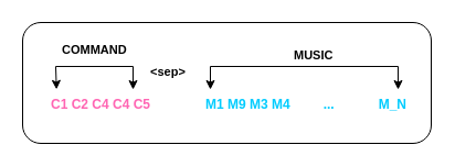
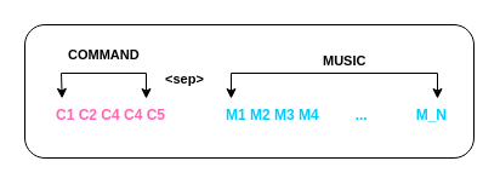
  <mxCell id="0" />
  <mxCell id="1" parent="0" />
  <mxCell id="2" value="" style="rounded=1;whiteSpace=wrap;html=1;" vertex="1" parent="1"><mxGeometry x="20" y="20" width="370" height="110" as="geometry" /></mxCell>
  <mxCell id="3" value="&lt;font color=&quot;#ff66b3&quot;&gt;&lt;b&gt;C1 C2 C4 C4 C5&lt;/b&gt;&lt;/font&gt;" style="text;strokeColor=none;fillColor=none;align=left;verticalAlign=middle;spacingLeft=4;spacingRight=4;overflow=hidden;points=[[0,0.5],[1,0.5]];portConstraint=eastwest;rotatable=0;whiteSpace=wrap;html=1;" vertex="1" parent="1"><mxGeometry x="40" y="80" width="110" height="30" as="geometry" /></mxCell>
  <mxCell id="4" value="" style="endArrow=none;html=1;rounded=0;exitX=0.079;exitY=0.182;exitDx=0;exitDy=0;exitPerimeter=0;" edge="1" parent="1"><mxGeometry width="50" height="50" relative="1" as="geometry"><mxPoint x="50" y="60.02" as="sourcePoint" /><mxPoint x="120" y="60" as="targetPoint" /></mxGeometry></mxCell>
  <mxCell id="5" value="" style="endArrow=classic;html=1;rounded=0;entryX=0.097;entryY=0.028;entryDx=0;entryDy=0;entryPerimeter=0;" edge="1" parent="1" target="3"><mxGeometry width="50" height="50" relative="1" as="geometry"><mxPoint x="50" y="60" as="sourcePoint" /><mxPoint x="150" y="70" as="targetPoint" /></mxGeometry></mxCell>
  <mxCell id="6" value="" style="endArrow=classic;html=1;rounded=0;entryX=0.097;entryY=0.028;entryDx=0;entryDy=0;entryPerimeter=0;" edge="1" parent="1"><mxGeometry width="50" height="50" relative="1" as="geometry"><mxPoint x="120" y="60" as="sourcePoint" /><mxPoint x="120" y="81" as="targetPoint" /></mxGeometry></mxCell>
  <mxCell id="7" value="&lt;font style=&quot;font-size: 11px;&quot;&gt;&lt;b&gt;COMMAND&lt;/b&gt;&lt;/font&gt;" style="text;strokeColor=none;fillColor=none;align=left;verticalAlign=middle;spacingLeft=4;spacingRight=4;overflow=hidden;points=[[0,0.5],[1,0.5]];portConstraint=eastwest;rotatable=0;whiteSpace=wrap;html=1;" vertex="1" parent="1"><mxGeometry x="50" y="30" width="70" height="30" as="geometry" /></mxCell>
- <mxCell id="8" value="&lt;font color=&quot;#00ccff&quot;&gt;&lt;b&gt;M1 M9 M3 M4&amp;nbsp; &amp;nbsp; &amp;nbsp; &amp;nbsp; &amp;nbsp;...&amp;nbsp; &amp;nbsp; &amp;nbsp; &amp;nbsp; &amp;nbsp; &amp;nbsp; M_N&lt;/b&gt;&lt;/font&gt;" style="text;strokeColor=none;fillColor=none;align=left;verticalAlign=middle;spacingLeft=4;spacingRight=4;overflow=hidden;points=[[0,0.5],[1,0.5]];portConstraint=eastwest;rotatable=0;whiteSpace=wrap;html=1;" vertex="1" parent="1"><mxGeometry x="180" y="85" width="210" height="20" as="geometry" /></mxCell>
+ <mxCell id="8" value="&lt;font color=&quot;#00ccff&quot;&gt;&lt;b&gt;M1 M2 M3 M4&amp;nbsp; &amp;nbsp; &amp;nbsp; &amp;nbsp; &amp;nbsp;...&amp;nbsp; &amp;nbsp; &amp;nbsp; &amp;nbsp; &amp;nbsp; &amp;nbsp; M_N&lt;/b&gt;&lt;/font&gt;" style="text;strokeColor=none;fillColor=none;align=left;verticalAlign=middle;spacingLeft=4;spacingRight=4;overflow=hidden;points=[[0,0.5],[1,0.5]];portConstraint=eastwest;rotatable=0;whiteSpace=wrap;html=1;" vertex="1" parent="1"><mxGeometry x="180" y="85" width="210" height="20" as="geometry" /></mxCell>
  <mxCell id="9" value="&lt;font style=&quot;font-size: 11px;&quot;&gt;&lt;b&gt;&amp;lt;sep&amp;gt;&lt;/b&gt;&lt;/font&gt;" style="text;strokeColor=none;fillColor=none;align=left;verticalAlign=middle;spacingLeft=4;spacingRight=4;overflow=hidden;points=[[0,0.5],[1,0.5]];portConstraint=eastwest;rotatable=0;whiteSpace=wrap;html=1;" vertex="1" parent="1"><mxGeometry x="130" y="50" width="70" height="30" as="geometry" /></mxCell>
  <mxCell id="10" value="" style="endArrow=classic;html=1;rounded=0;entryX=0.097;entryY=0.028;entryDx=0;entryDy=0;entryPerimeter=0;" edge="1" parent="1"><mxGeometry width="50" height="50" relative="1" as="geometry"><mxPoint x="190" y="60" as="sourcePoint" /><mxPoint x="190" y="81" as="targetPoint" /></mxGeometry></mxCell>
  <mxCell id="11" value="" style="endArrow=classic;html=1;rounded=0;entryX=0.097;entryY=0.028;entryDx=0;entryDy=0;entryPerimeter=0;" edge="1" parent="1"><mxGeometry width="50" height="50" relative="1" as="geometry"><mxPoint x="360" y="60" as="sourcePoint" /><mxPoint x="360" y="81" as="targetPoint" /></mxGeometry></mxCell>
  <mxCell id="12" value="" style="endArrow=none;html=1;rounded=0;" edge="1" parent="1"><mxGeometry width="50" height="50" relative="1" as="geometry"><mxPoint x="190" y="60" as="sourcePoint" /><mxPoint x="360" y="60" as="targetPoint" /></mxGeometry></mxCell>
  <mxCell id="13" value="&lt;font style=&quot;font-size: 11px;&quot;&gt;&lt;b&gt;MUSIC&lt;/b&gt;&lt;/font&gt;" style="text;strokeColor=none;fillColor=none;align=left;verticalAlign=middle;spacingLeft=4;spacingRight=4;overflow=hidden;points=[[0,0.5],[1,0.5]];portConstraint=eastwest;rotatable=0;whiteSpace=wrap;html=1;" vertex="1" parent="1"><mxGeometry x="260" y="35" width="70" height="30" as="geometry" /></mxCell>
